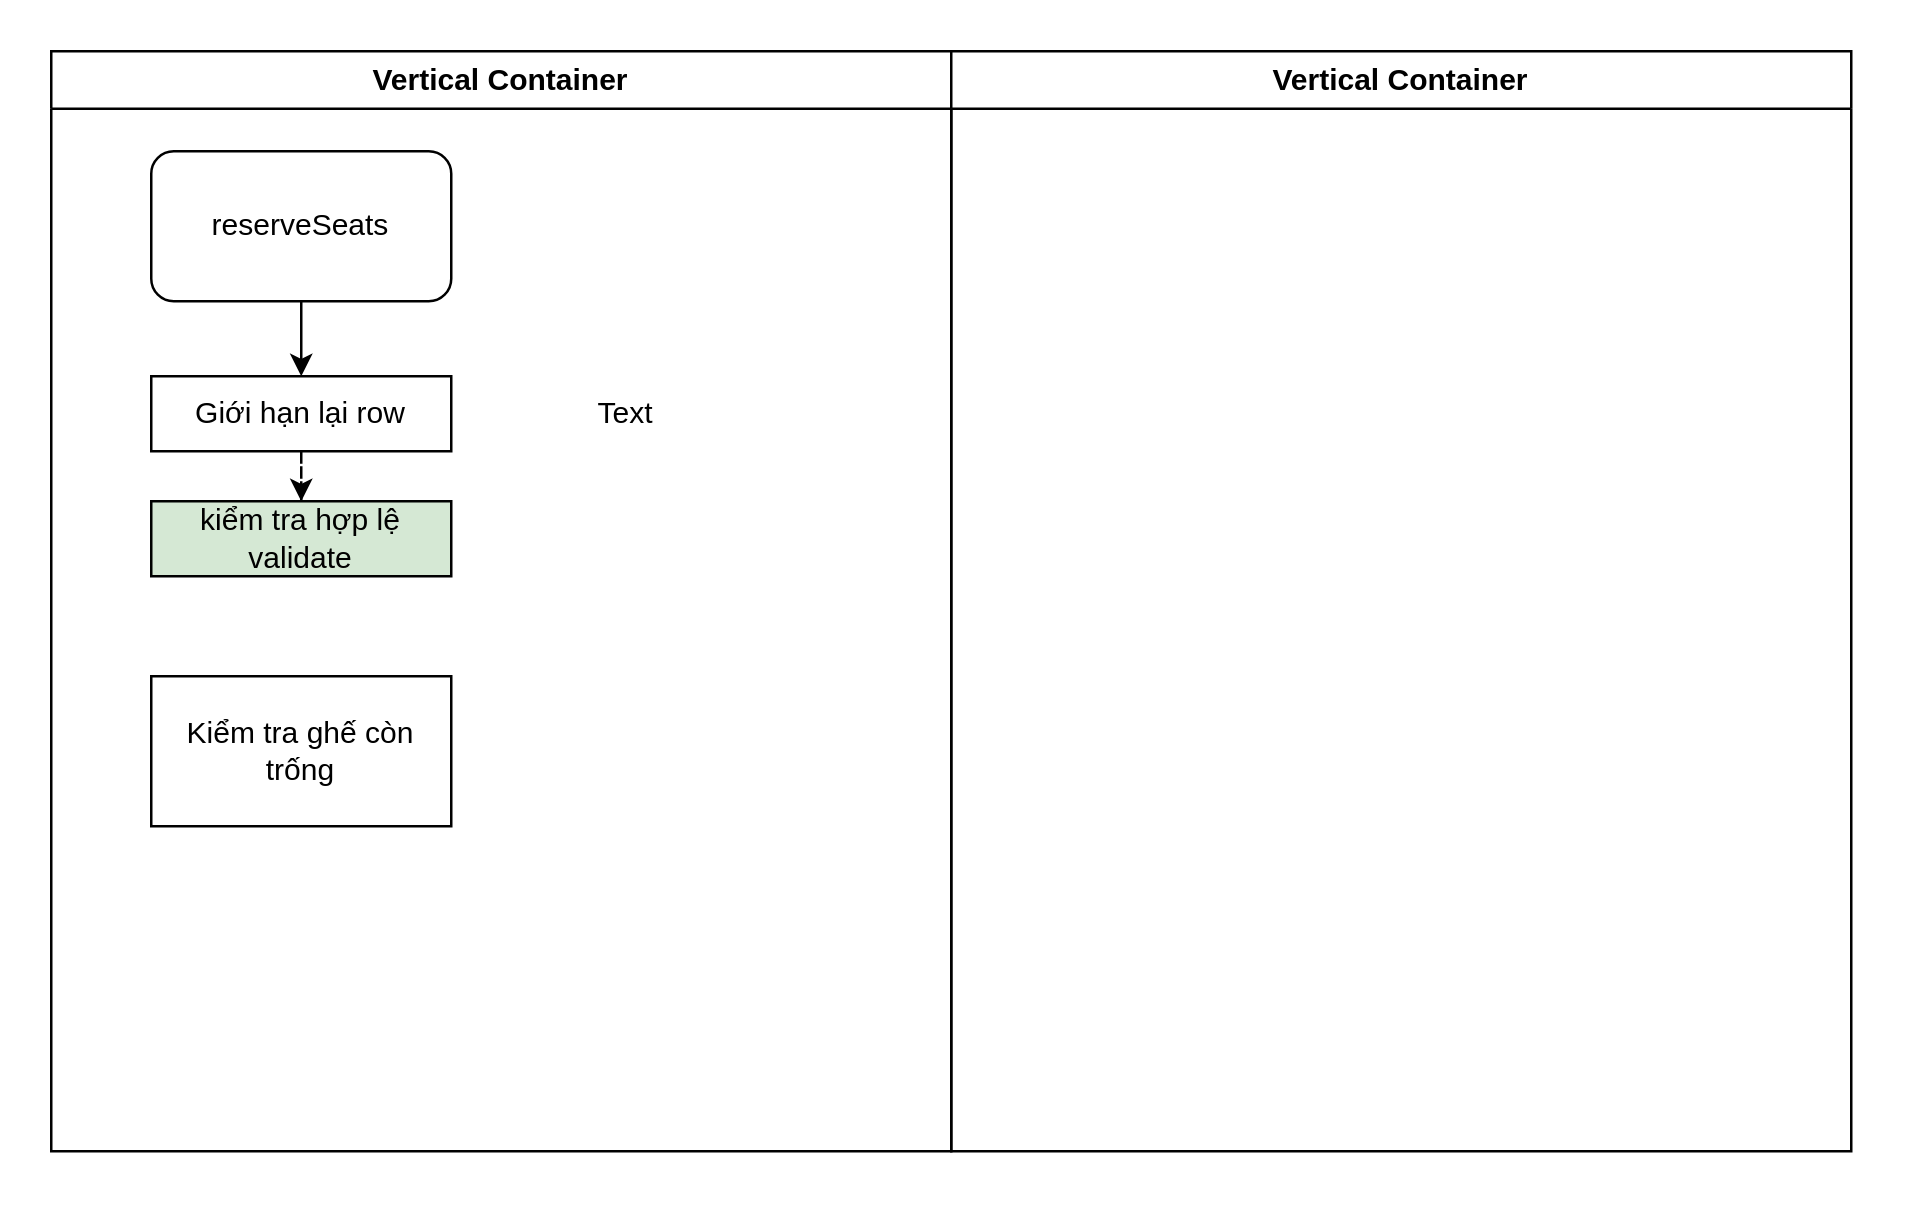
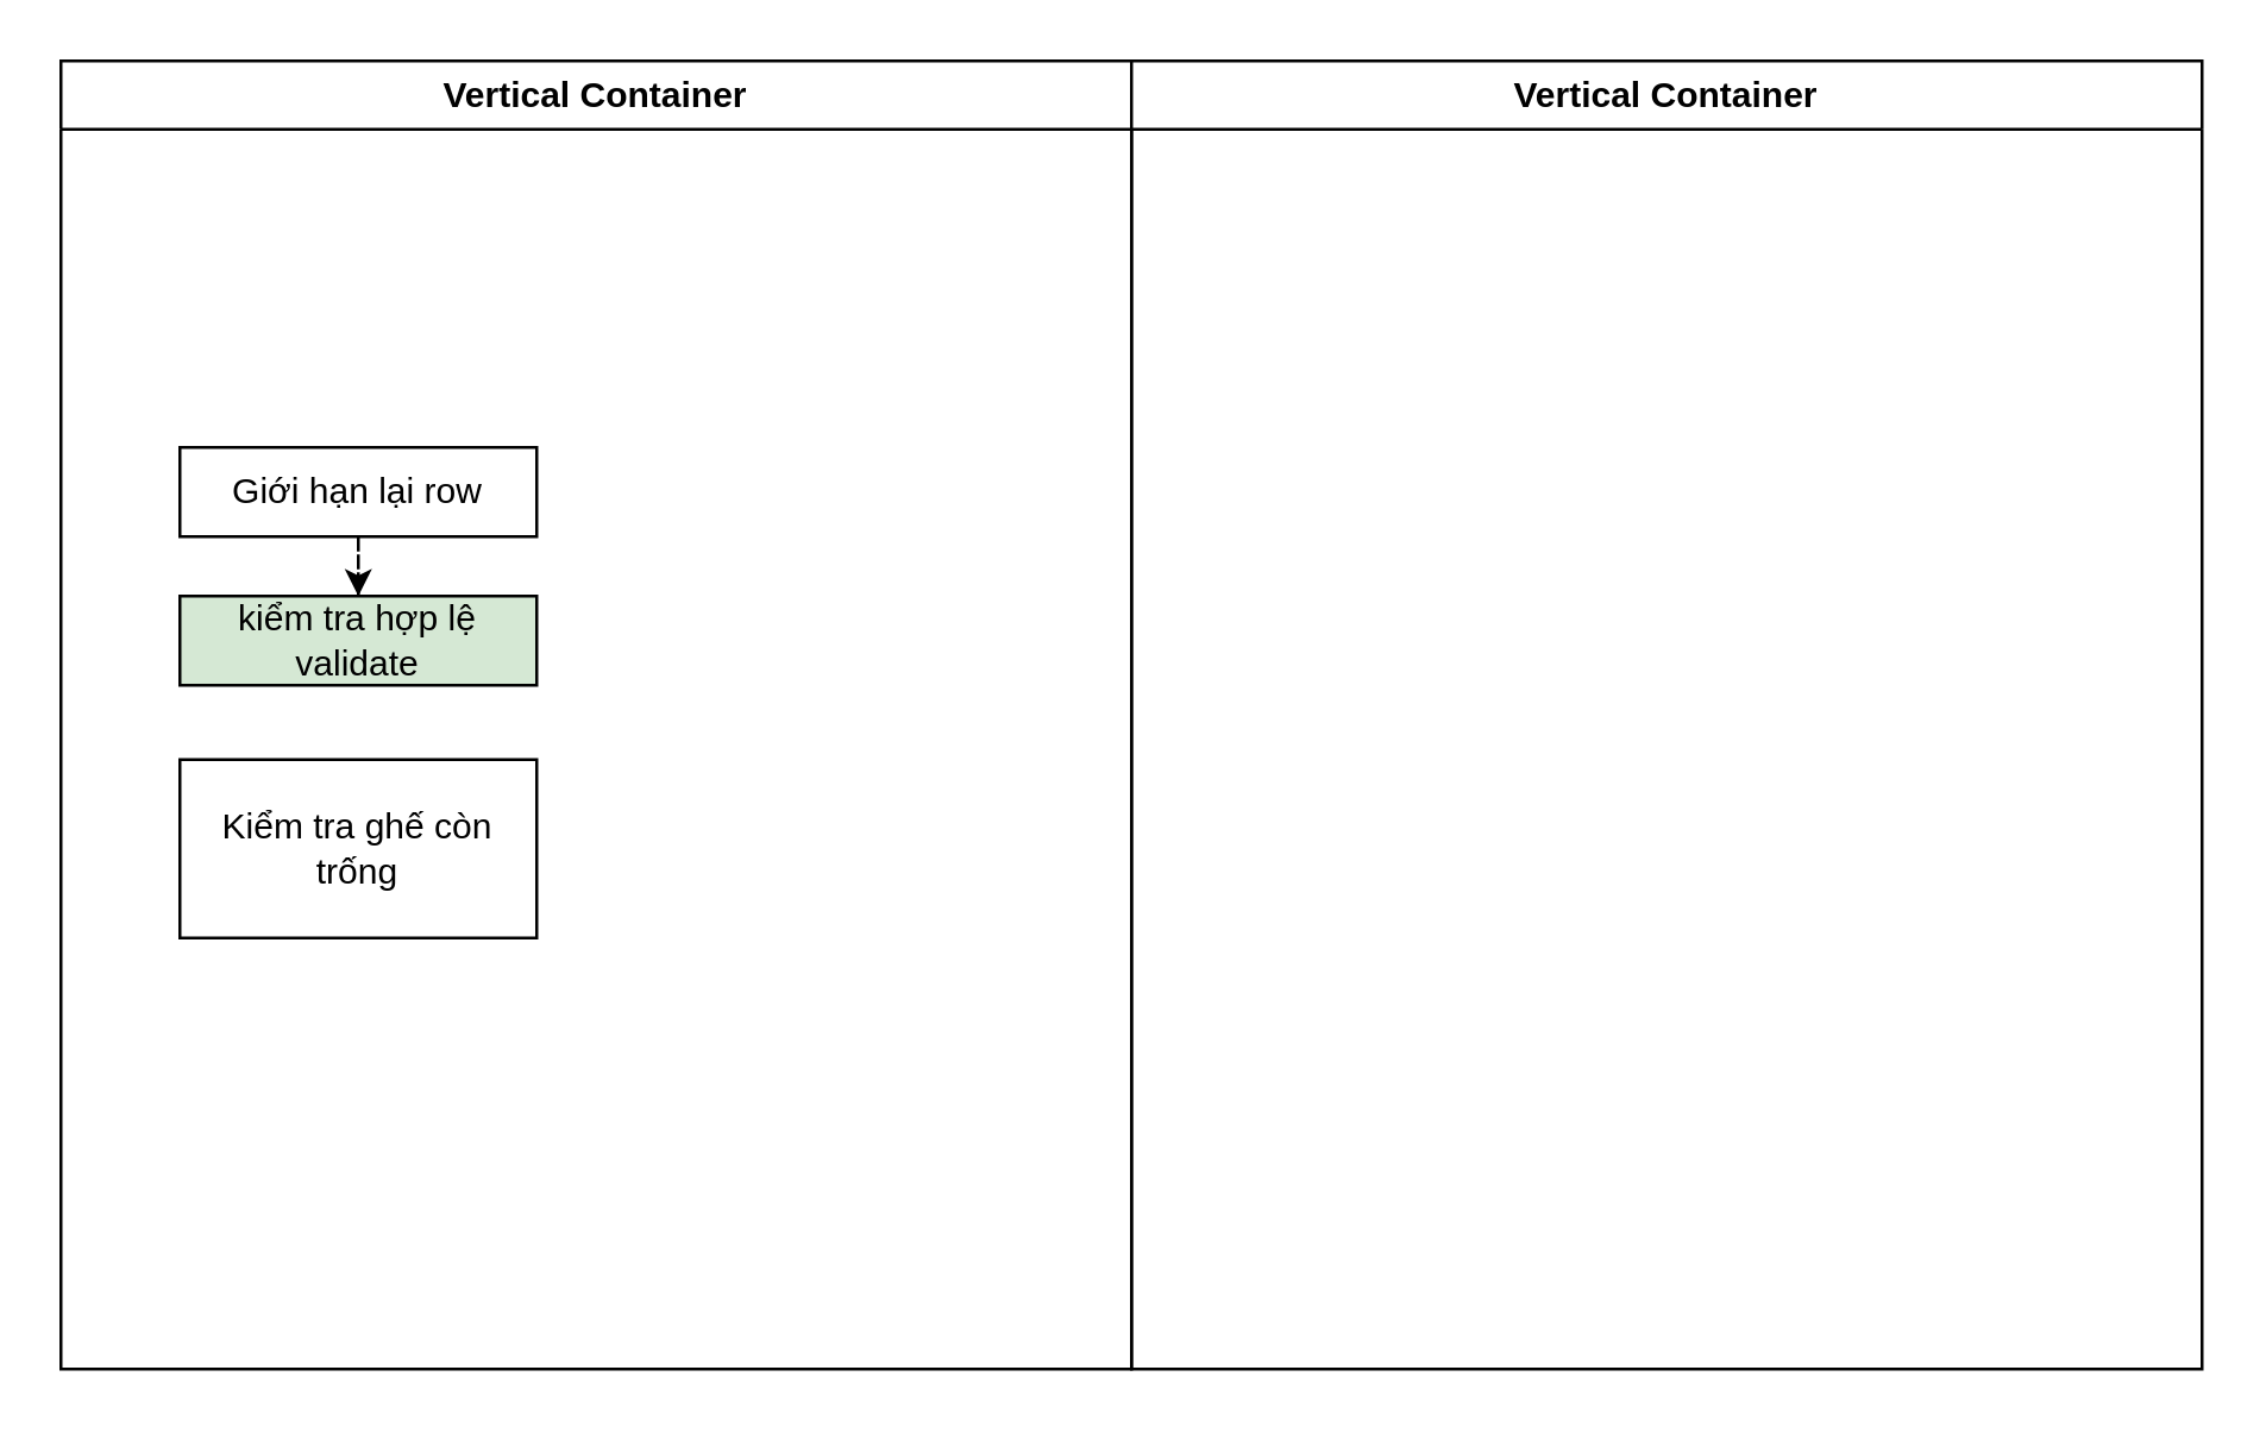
  <mxCell id="0" />
  <mxCell id="1" parent="0" />
  <mxCell id="2" value="Vertical Container" style="swimlane;whiteSpace=wrap;html=1;" vertex="1" parent="1"><mxGeometry x="20" y="20" width="360" height="440" as="geometry" /></mxCell>
- <mxCell id="3" style="edgeStyle=orthogonalEdgeStyle;rounded=0;orthogonalLoop=1;jettySize=auto;html=1;entryX=0.5;entryY=0;entryDx=0;entryDy=0;" edge="1" parent="2" source="4" target="6"><mxGeometry relative="1" as="geometry" /></mxCell>
- <mxCell id="4" value="reserveSeats" style="rounded=1;whiteSpace=wrap;html=1;" vertex="1" parent="2"><mxGeometry x="40" y="40" width="120" height="60" as="geometry" /></mxCell>
  <mxCell id="5" style="edgeStyle=orthogonalEdgeStyle;rounded=0;orthogonalLoop=1;jettySize=auto;html=1;entryX=0.5;entryY=0;entryDx=0;entryDy=0;dashed=1;" edge="1" parent="2" source="6" target="7"><mxGeometry relative="1" as="geometry" /></mxCell>
  <mxCell id="6" value="Giới hạn lại row" style="rounded=0;whiteSpace=wrap;html=1;" vertex="1" parent="2"><mxGeometry x="40" y="130" width="120" height="30" as="geometry" /></mxCell>
  <mxCell id="7" value="kiểm tra hợp lệ validate" style="rounded=0;whiteSpace=wrap;html=1;fillColor=#d5e8d4;" vertex="1" parent="2"><mxGeometry x="40" y="180" width="120" height="30" as="geometry" /></mxCell>
- <mxCell id="8" value="Kiểm tra ghế còn trống" style="rounded=0;whiteSpace=wrap;html=1;" vertex="1" parent="2"><mxGeometry x="40" y="250" width="120" height="60" as="geometry" /></mxCell>
- <mxCell id="9" value="Text" style="text;html=1;align=center;verticalAlign=middle;whiteSpace=wrap;rounded=0;" vertex="1" parent="2"><mxGeometry x="200" y="130" width="60" height="30" as="geometry" /></mxCell>
+ <mxCell id="8" value="Kiểm tra ghế còn trống" style="rounded=0;whiteSpace=wrap;html=1;" vertex="1" parent="2"><mxGeometry x="40" y="235" width="120" height="60" as="geometry" /></mxCell>
  <mxCell id="10" value="Vertical Container" style="swimlane;whiteSpace=wrap;html=1;" vertex="1" parent="1"><mxGeometry x="380" y="20" width="360" height="440" as="geometry" /></mxCell>
